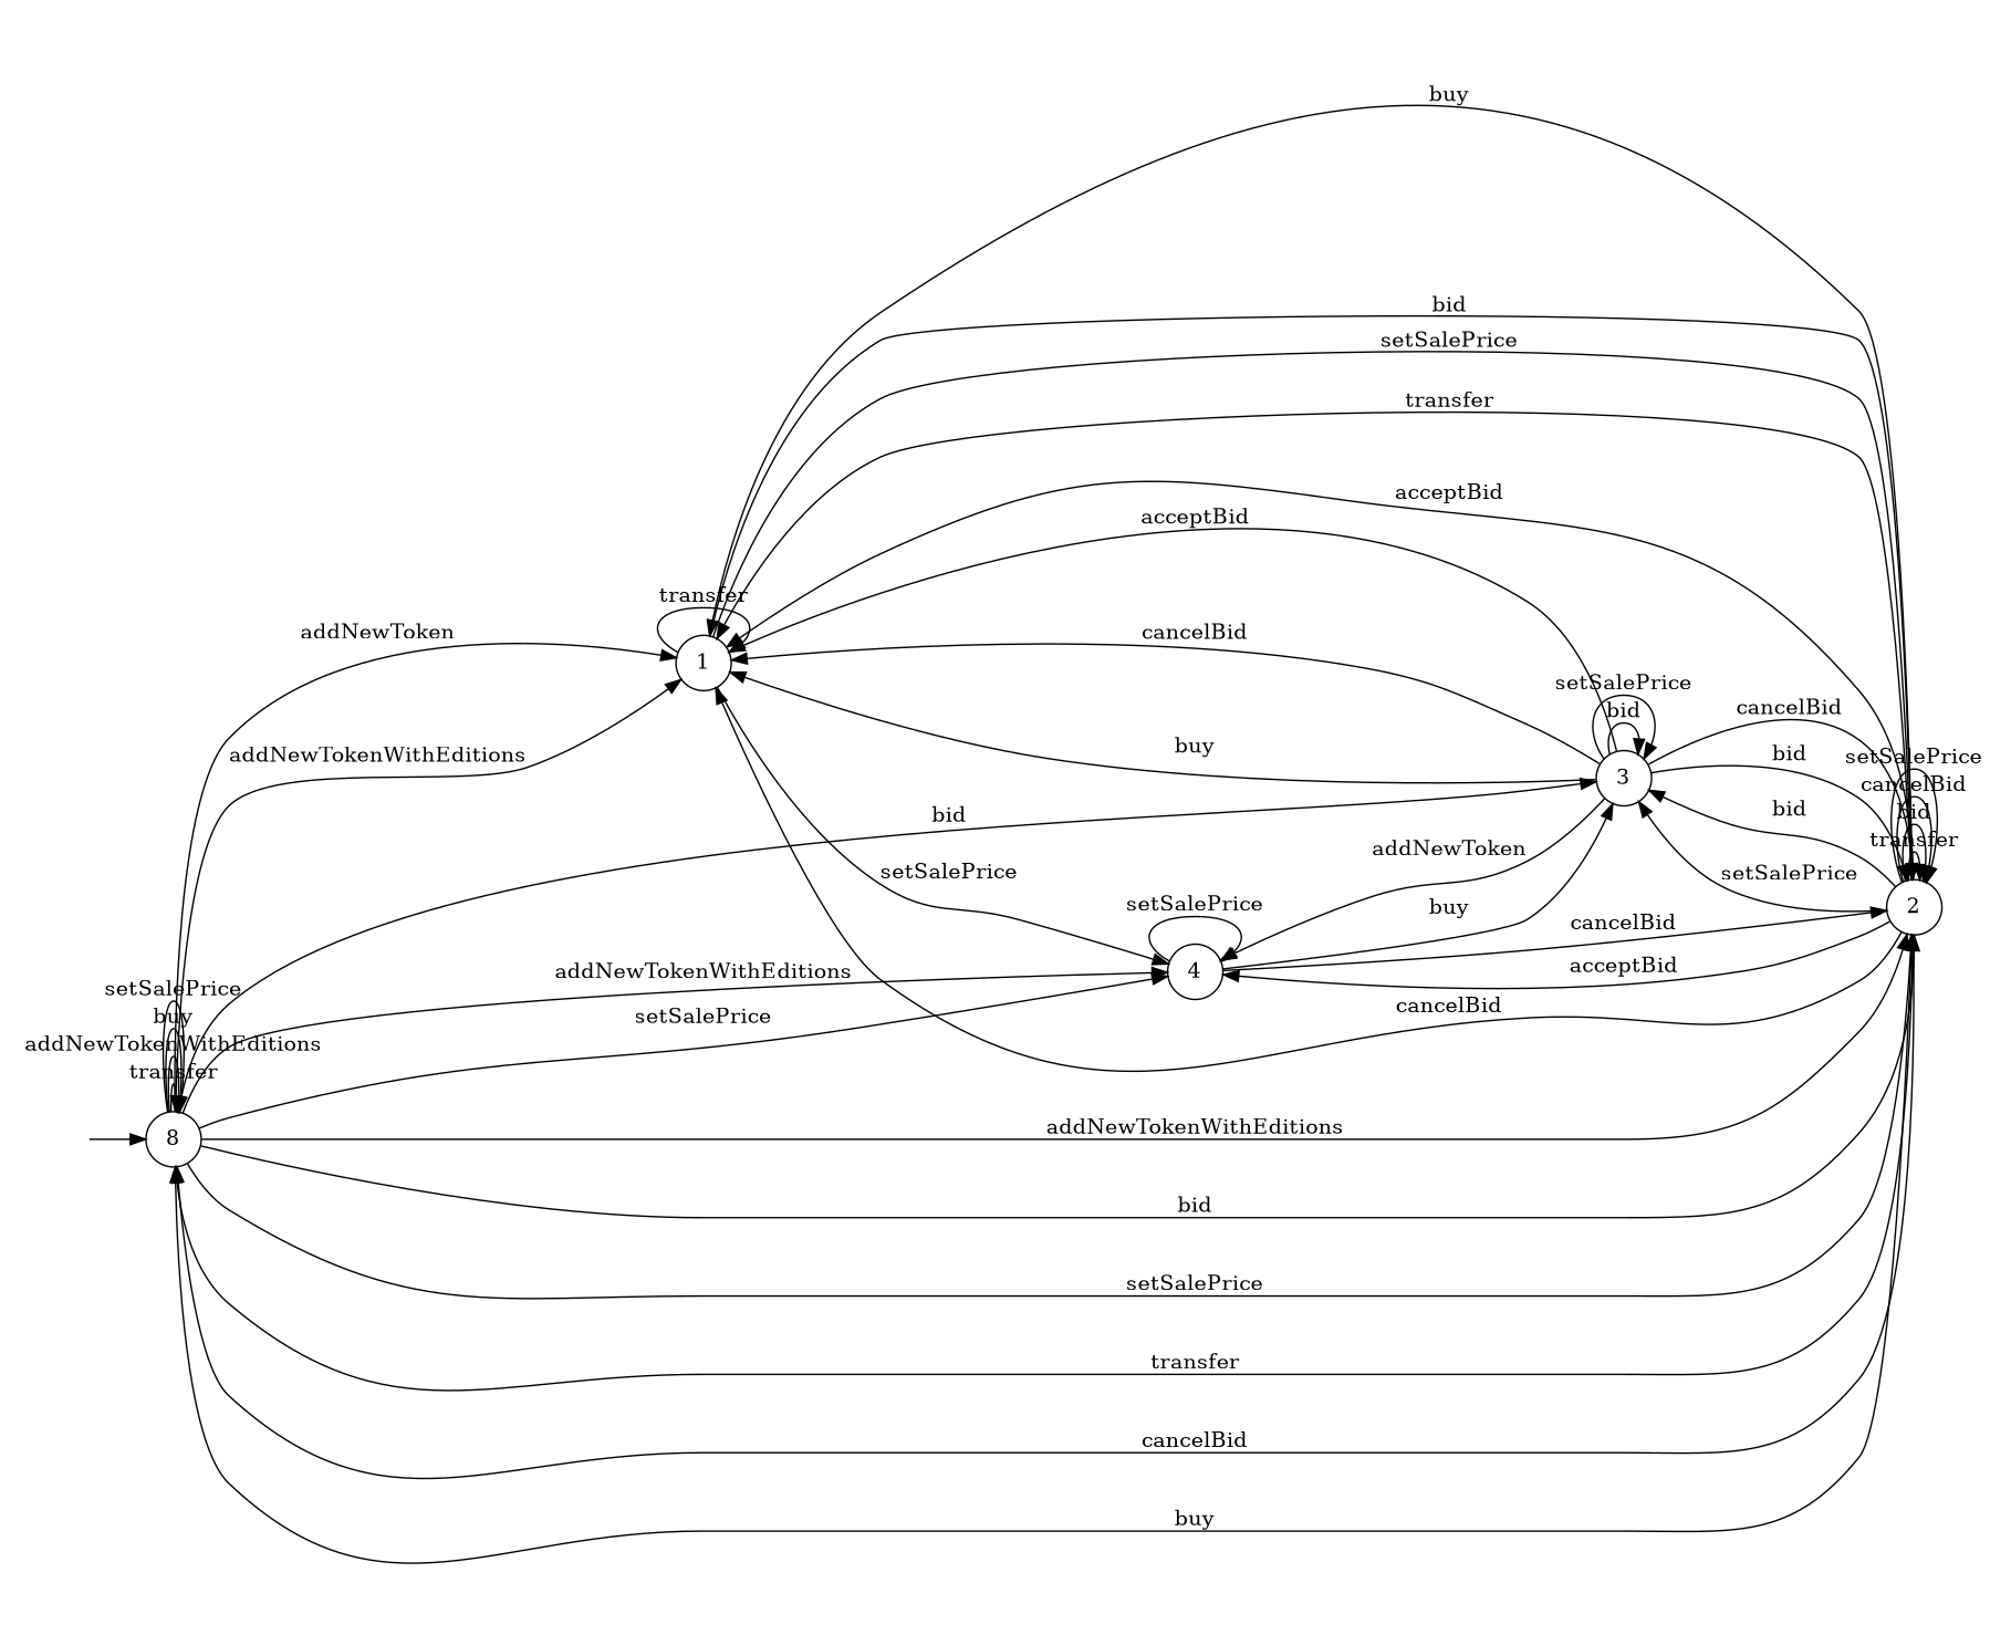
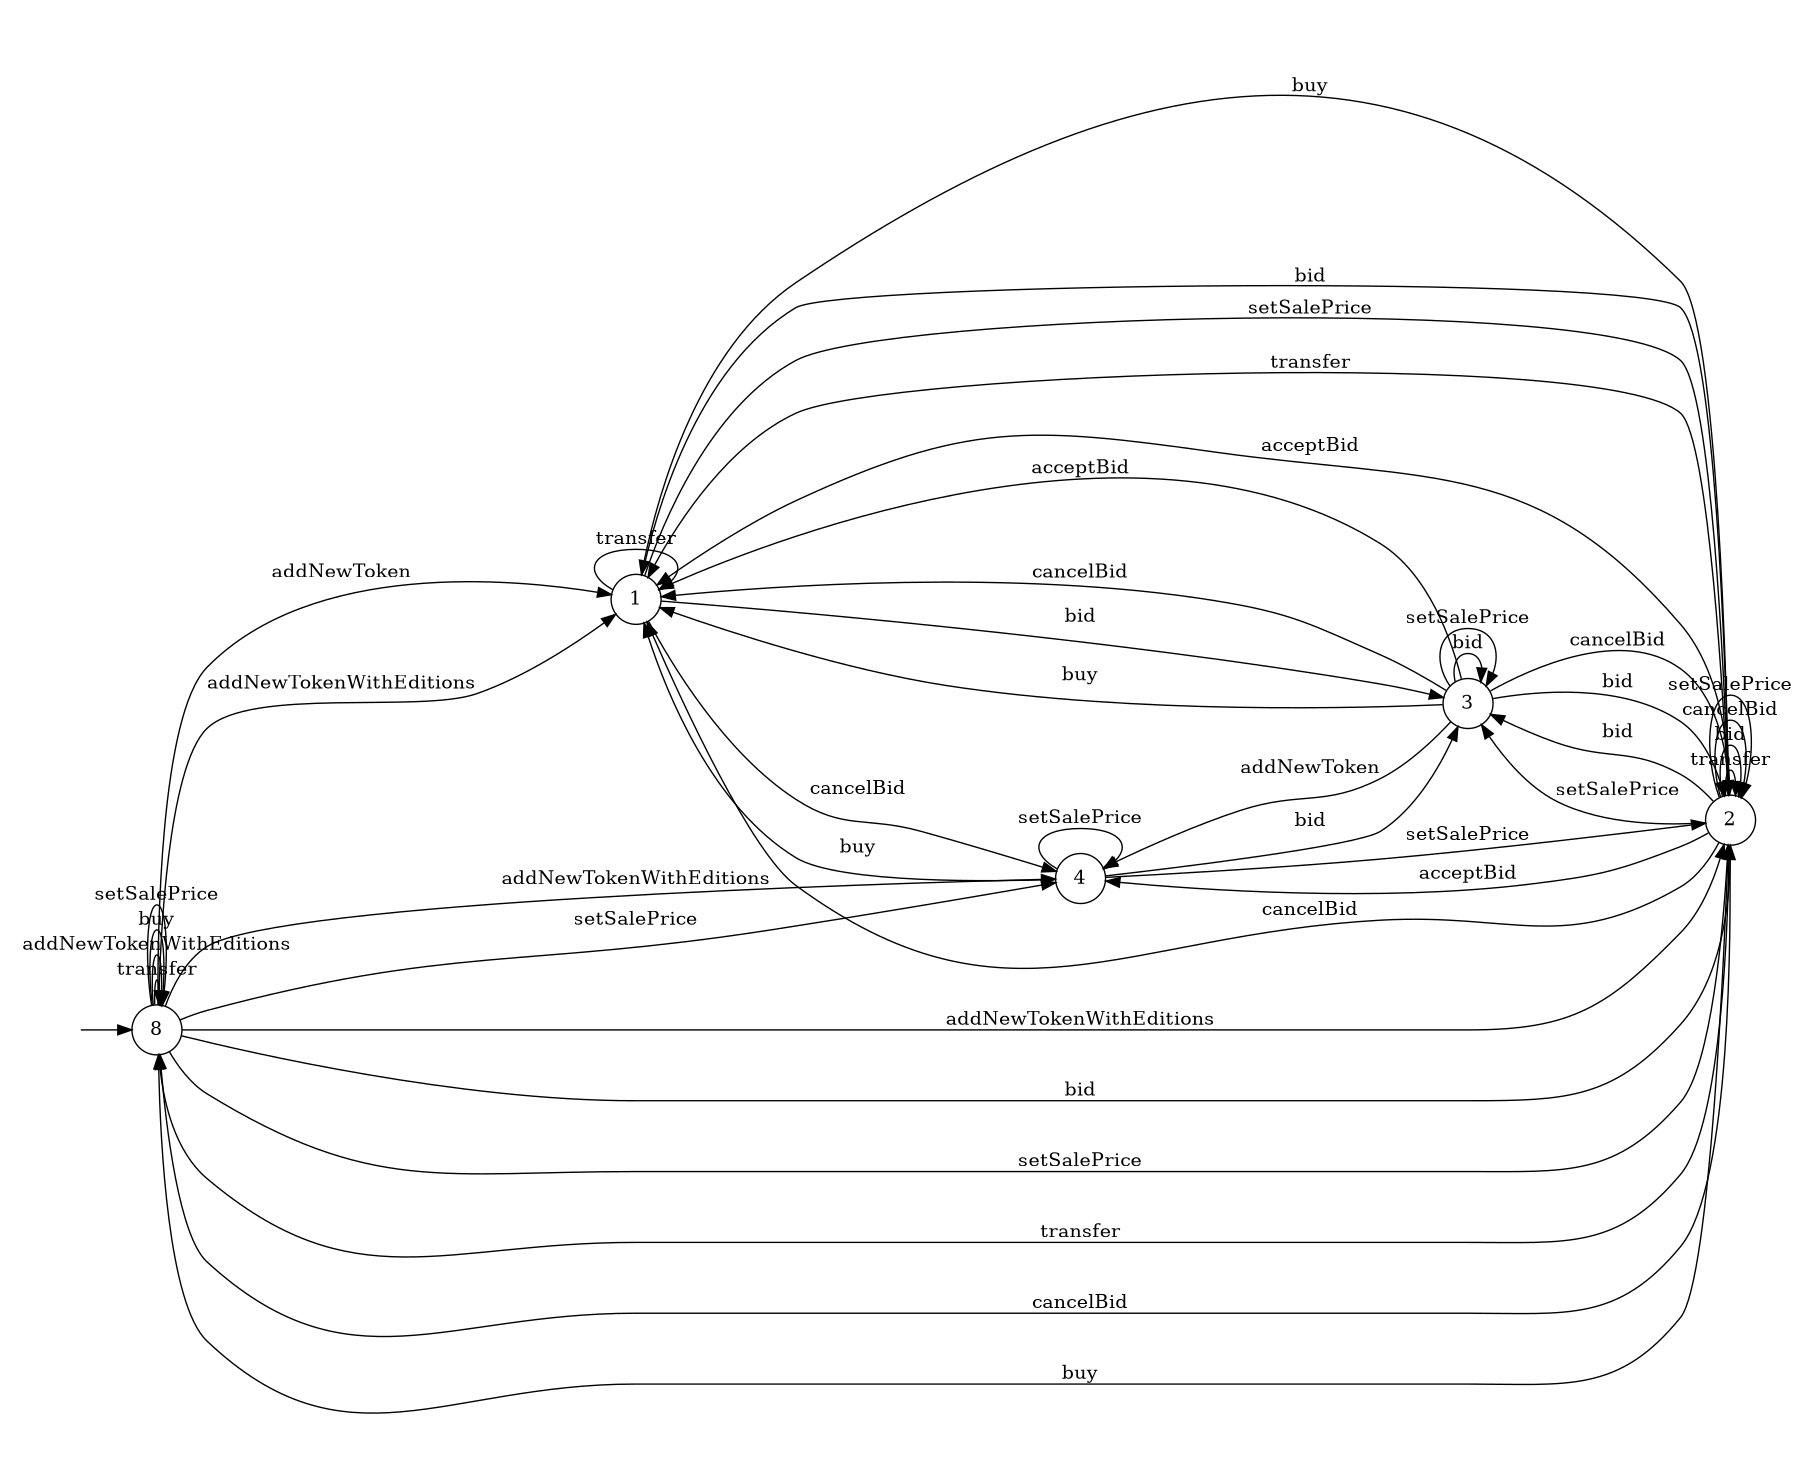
  digraph {
    rankdir=LR
    node [shape=circle]
    "" [shape=plaintext]
    n2 [label=8]
    n3 [label=1]
    n4 [label=4]
    n5 [label=2]
    n6 [label=3]
    "" -> n2
    n2 -> n2 [label=transfer]
    n2 -> n2 [label=addNewTokenWithEditions]
    n2 -> n2 [label=buy]
    n2 -> n2 [label=setSalePrice]
    n2 -> n3 [label=addNewToken]
    n2 -> n3 [label=addNewTokenWithEditions]
    n2 -> n4 [label=addNewTokenWithEditions]
    n2 -> n4 [label=setSalePrice]
    n2 -> n5 [label=addNewTokenWithEditions]
    n2 -> n5 [label=bid]
    n2 -> n5 [label=setSalePrice]
    n3 -> n3 [label=transfer]
-   n3 -> n4 [label=setSalePrice]
+   n3 -> n4 [label=cancelBid]
    n3 -> n5 [label=bid]
    n3 -> n5 [label=setSalePrice]
-   n2 -> n6 [label=bid]
+   n3 -> n6 [label=bid]
+   n4 -> n3 [label=buy]
    n4 -> n4 [label=setSalePrice]
-   n4 -> n5 [label=cancelBid]
-   n4 -> n6 [label=buy]
+   n4 -> n5 [label=setSalePrice]
+   n4 -> n6 [label=bid]
    n5 -> n2 [label=transfer]
    n5 -> n2 [label=cancelBid]
    n5 -> n2 [label=buy]
    n5 -> n3 [label=transfer]
    n5 -> n3 [label=acceptBid]
    n5 -> n3 [label=cancelBid]
    n5 -> n3 [label=buy]
    n5 -> n4 [label=acceptBid]
    n5 -> n5 [label=transfer]
    n5 -> n5 [label=bid]
    n5 -> n5 [label=cancelBid]
    n5 -> n5 [label=setSalePrice]
    n5 -> n6 [label=bid]
    n5 -> n6 [label=setSalePrice]
    n6 -> n3 [label=acceptBid]
    n6 -> n3 [label=cancelBid]
    n6 -> n3 [label=buy]
    n6 -> n4 [label=addNewToken]
    n6 -> n5 [label=bid]
    n6 -> n5 [label=cancelBid]
    n6 -> n6 [label=bid]
    n6 -> n6 [label=setSalePrice]
  }
